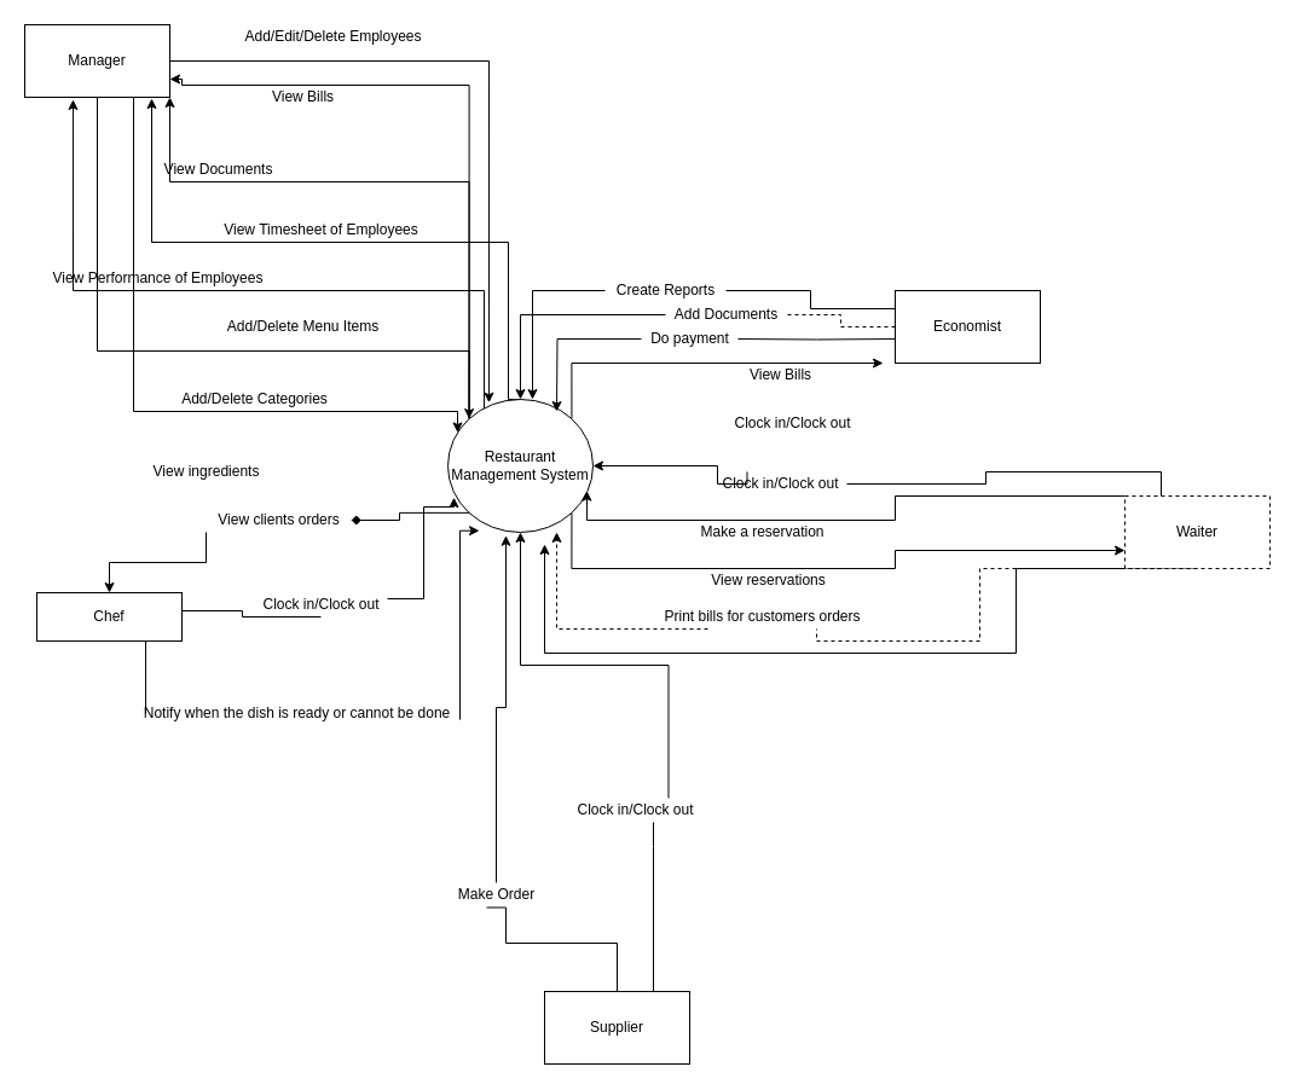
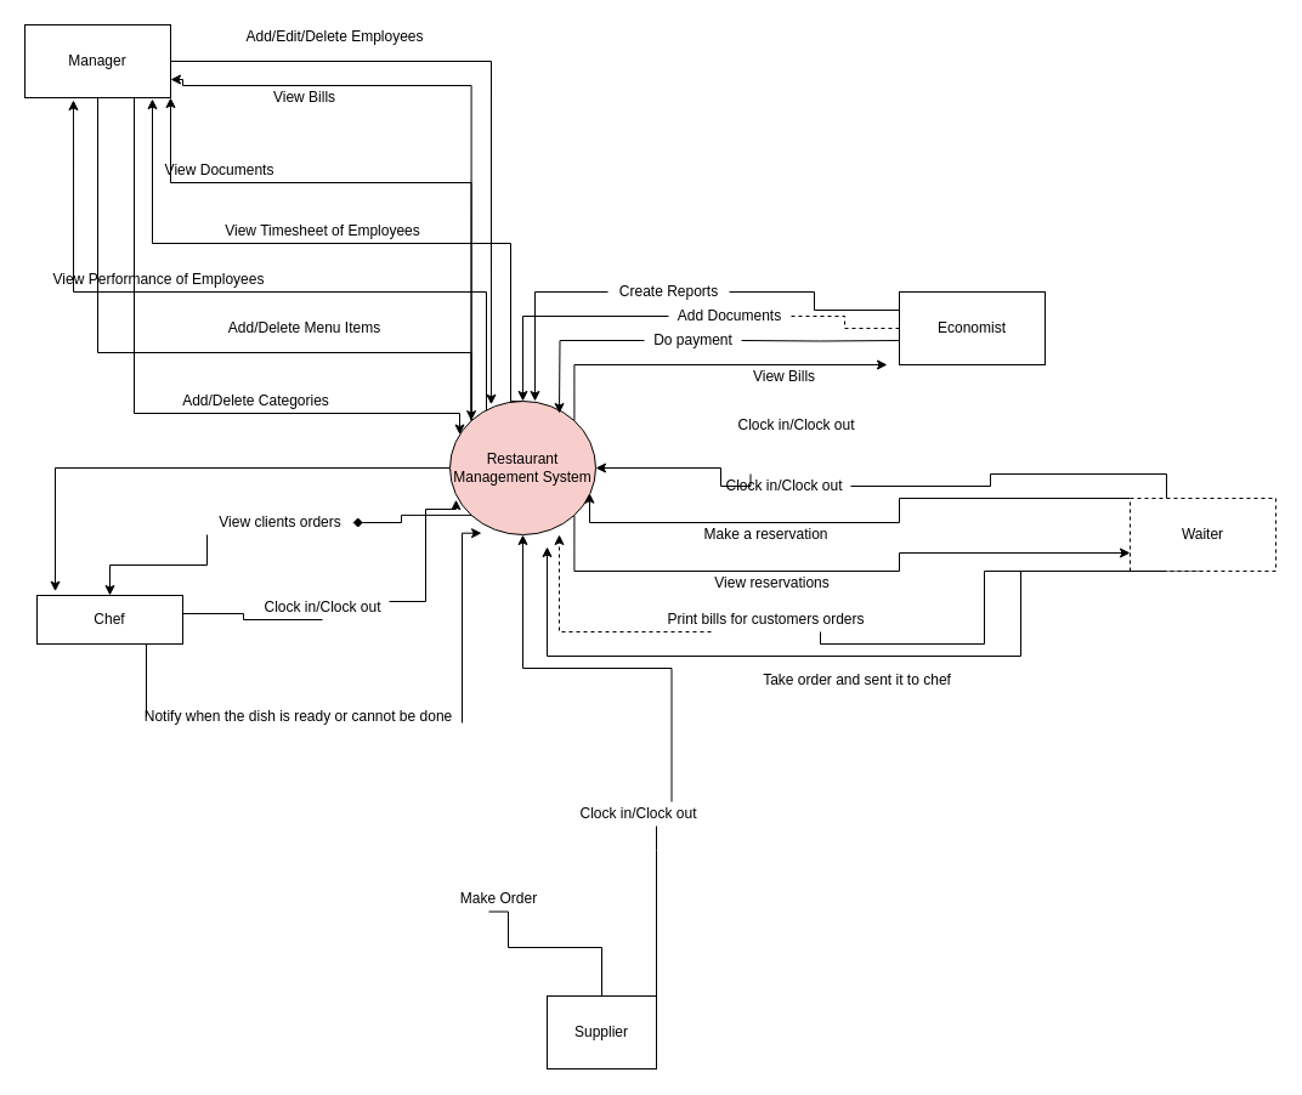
  <mxCell id="0" />
  <mxCell id="1" parent="0" />
  <mxCell id="2" style="edgeStyle=orthogonalEdgeStyle;rounded=0;orthogonalLoop=1;jettySize=auto;html=1;exitX=1;exitY=0;exitDx=0;exitDy=0;" edge="1" parent="1" source="10"><mxGeometry relative="1" as="geometry"><mxPoint x="730" y="300" as="targetPoint" /><Array as="points"><mxPoint x="472" y="300" /></Array></mxGeometry></mxCell>
  <mxCell id="3" style="edgeStyle=orthogonalEdgeStyle;rounded=0;orthogonalLoop=1;jettySize=auto;html=1;exitX=0;exitY=1;exitDx=0;exitDy=0;startArrow=none;" edge="1" parent="1" source="40" target="27"><mxGeometry relative="1" as="geometry" /></mxCell>
+ <mxCell id="4" style="edgeStyle=orthogonalEdgeStyle;rounded=0;orthogonalLoop=1;jettySize=auto;html=1;exitX=0;exitY=0.5;exitDx=0;exitDy=0;entryX=0.125;entryY=-0.083;entryDx=0;entryDy=0;entryPerimeter=0;" edge="1" parent="1" source="10" target="27"><mxGeometry relative="1" as="geometry" /></mxCell>
  <mxCell id="5" style="edgeStyle=orthogonalEdgeStyle;rounded=0;orthogonalLoop=1;jettySize=auto;html=1;exitX=1;exitY=1;exitDx=0;exitDy=0;entryX=0;entryY=0.75;entryDx=0;entryDy=0;" edge="1" parent="1" source="10" target="21"><mxGeometry relative="1" as="geometry"><Array as="points"><mxPoint x="472" y="470" /><mxPoint x="740" y="470" /></Array></mxGeometry></mxCell>
  <mxCell id="6" style="edgeStyle=orthogonalEdgeStyle;rounded=0;orthogonalLoop=1;jettySize=auto;html=1;exitX=0;exitY=0;exitDx=0;exitDy=0;entryX=0.333;entryY=1.033;entryDx=0;entryDy=0;entryPerimeter=0;" edge="1" parent="1" source="10" target="14"><mxGeometry relative="1" as="geometry"><mxPoint x="60" as="targetPoint" y="160" /><Array as="points"><mxPoint x="388" y="372" /><mxPoint x="400" y="372" /><mxPoint x="400" y="240" /><mxPoint x="60" y="240" /></Array></mxGeometry></mxCell>
  <mxCell id="7" style="edgeStyle=orthogonalEdgeStyle;rounded=0;orthogonalLoop=1;jettySize=auto;html=1;exitX=0.5;exitY=0;exitDx=0;exitDy=0;entryX=0.875;entryY=1.017;entryDx=0;entryDy=0;entryPerimeter=0;" edge="1" parent="1" source="10" target="14"><mxGeometry relative="1" as="geometry"><Array as="points"><mxPoint x="420" y="330" /><mxPoint x="420" y="200" /><mxPoint x="125" y="200" /></Array></mxGeometry></mxCell>
  <mxCell id="8" style="edgeStyle=orthogonalEdgeStyle;rounded=0;orthogonalLoop=1;jettySize=auto;html=1;exitX=0;exitY=0;exitDx=0;exitDy=0;entryX=1;entryY=1;entryDx=0;entryDy=0;" edge="1" parent="1" source="10" target="14"><mxGeometry relative="1" as="geometry"><Array as="points"><mxPoint x="388" y="150" /><mxPoint x="140" y="150" /></Array></mxGeometry></mxCell>
  <mxCell id="9" style="edgeStyle=orthogonalEdgeStyle;rounded=0;orthogonalLoop=1;jettySize=auto;html=1;exitX=0;exitY=0;exitDx=0;exitDy=0;entryX=1;entryY=0.75;entryDx=0;entryDy=0;" edge="1" parent="1" source="10" target="14"><mxGeometry relative="1" as="geometry"><Array as="points"><mxPoint x="388" y="70" /><mxPoint x="150" y="70" /><mxPoint x="150" y="65" /></Array></mxGeometry></mxCell>
- <mxCell id="10" value="Restaurant Management System" style="ellipse;whiteSpace=wrap;html=1;" vertex="1" parent="1"><mxGeometry x="370" y="330" width="120" height="110" as="geometry" /></mxCell>
+ <mxCell id="10" value="Restaurant Management System" style="ellipse;whiteSpace=wrap;html=1;fillColor=#f8cecc;" vertex="1" parent="1"><mxGeometry x="370" y="330" width="120" height="110" as="geometry" /></mxCell>
  <mxCell id="11" style="edgeStyle=orthogonalEdgeStyle;rounded=0;orthogonalLoop=1;jettySize=auto;html=1;exitX=1;exitY=0.5;exitDx=0;exitDy=0;entryX=0.283;entryY=0.025;entryDx=0;entryDy=0;entryPerimeter=0;" edge="1" parent="1" source="14" target="10"><mxGeometry relative="1" as="geometry" /></mxCell>
  <mxCell id="12" style="edgeStyle=orthogonalEdgeStyle;rounded=0;orthogonalLoop=1;jettySize=auto;html=1;exitX=0.75;exitY=1;exitDx=0;exitDy=0;entryX=0.067;entryY=0.25;entryDx=0;entryDy=0;entryPerimeter=0;" edge="1" parent="1" source="14" target="10"><mxGeometry relative="1" as="geometry"><Array as="points"><mxPoint x="110" y="340" /><mxPoint x="378" y="340" /></Array></mxGeometry></mxCell>
  <mxCell id="13" style="edgeStyle=orthogonalEdgeStyle;rounded=0;orthogonalLoop=1;jettySize=auto;html=1;exitX=0.5;exitY=1;exitDx=0;exitDy=0;entryX=0;entryY=0;entryDx=0;entryDy=0;" edge="1" parent="1" source="14" target="10"><mxGeometry relative="1" as="geometry"><Array as="points"><mxPoint x="80" y="290" /><mxPoint x="388" y="290" /></Array></mxGeometry></mxCell>
  <mxCell id="14" value="Manager" style="rounded=0;whiteSpace=wrap;html=1;" vertex="1" parent="1"><mxGeometry x="20" y="20" width="120" height="60" as="geometry" /></mxCell>
  <mxCell id="15" style="edgeStyle=orthogonalEdgeStyle;rounded=0;orthogonalLoop=1;jettySize=auto;html=1;exitX=0;exitY=0.5;exitDx=0;exitDy=0;startArrow=none;" edge="1" parent="1" source="31" target="10"><mxGeometry relative="1" as="geometry" /></mxCell>
  <mxCell id="16" value="Economist" style="rounded=0;whiteSpace=wrap;html=1;" vertex="1" parent="1"><mxGeometry x="740" y="240" width="120" height="60" as="geometry" /></mxCell>
  <mxCell id="17" style="edgeStyle=orthogonalEdgeStyle;rounded=0;orthogonalLoop=1;jettySize=auto;html=1;exitX=0.25;exitY=0;exitDx=0;exitDy=0;entryX=1;entryY=0.5;entryDx=0;entryDy=0;startArrow=none;" edge="1" parent="1" source="47" target="10"><mxGeometry relative="1" as="geometry"><Array as="points"><mxPoint x="593" y="400" /></Array></mxGeometry></mxCell>
  <mxCell id="18" style="edgeStyle=orthogonalEdgeStyle;rounded=0;orthogonalLoop=1;jettySize=auto;html=1;exitX=0;exitY=0;exitDx=0;exitDy=0;entryX=0.958;entryY=0.688;entryDx=0;entryDy=0;entryPerimeter=0;" edge="1" parent="1" source="21" target="10"><mxGeometry relative="1" as="geometry"><Array as="points"><mxPoint x="740" y="430" /><mxPoint x="485" y="430" /></Array></mxGeometry></mxCell>
  <mxCell id="19" style="edgeStyle=orthogonalEdgeStyle;rounded=0;orthogonalLoop=1;jettySize=auto;html=1;exitX=0.25;exitY=1;exitDx=0;exitDy=0;entryX=0.75;entryY=1;entryDx=0;entryDy=0;entryPerimeter=0;startArrow=none;dashed=1;" edge="1" parent="1" source="50" target="10"><mxGeometry relative="1" as="geometry"><Array as="points"><mxPoint x="460" y="520" /></Array></mxGeometry></mxCell>
  <mxCell id="20" style="edgeStyle=orthogonalEdgeStyle;rounded=0;orthogonalLoop=1;jettySize=auto;html=1;exitX=0.5;exitY=1;exitDx=0;exitDy=0;" edge="1" parent="1" source="21"><mxGeometry relative="1" as="geometry"><mxPoint x="450" y="450" as="targetPoint" /><Array as="points"><mxPoint x="840" y="470" /><mxPoint x="840" y="540" /><mxPoint x="450" y="540" /></Array></mxGeometry></mxCell>
  <mxCell id="21" value="Waiter" style="rounded=0;whiteSpace=wrap;html=1;dashed=1;" vertex="1" parent="1"><mxGeometry x="930" y="410" width="120" height="60" as="geometry" /></mxCell>
  <mxCell id="22" style="edgeStyle=orthogonalEdgeStyle;rounded=0;orthogonalLoop=1;jettySize=auto;html=1;exitX=0.75;exitY=0;exitDx=0;exitDy=0;startArrow=none;" edge="1" parent="1" source="53" target="10"><mxGeometry relative="1" as="geometry" /></mxCell>
- <mxCell id="23" style="edgeStyle=orthogonalEdgeStyle;rounded=0;orthogonalLoop=1;jettySize=auto;html=1;exitX=0.5;exitY=0;exitDx=0;exitDy=0;entryX=0.4;entryY=1.025;entryDx=0;entryDy=0;entryPerimeter=0;startArrow=none;" edge="1" parent="1" source="55" target="10"><mxGeometry relative="1" as="geometry"><Array as="points" /></mxGeometry></mxCell>
- <mxCell id="24" value="Supplier" style="rounded=0;whiteSpace=wrap;html=1;" vertex="1" parent="1"><mxGeometry x="450" y="820" width="120" height="60" as="geometry" /></mxCell>
+ <mxCell id="24" value="Supplier" style="rounded=0;whiteSpace=wrap;html=1;" vertex="1" parent="1"><mxGeometry x="450" y="820" width="90" height="60" as="geometry" /></mxCell>
  <mxCell id="25" style="edgeStyle=orthogonalEdgeStyle;rounded=0;orthogonalLoop=1;jettySize=auto;html=1;exitX=1;exitY=0.25;exitDx=0;exitDy=0;startArrow=none;entryX=0.042;entryY=0.738;entryDx=0;entryDy=0;entryPerimeter=0;" edge="1" parent="1" source="42" target="10"><mxGeometry relative="1" as="geometry"><mxPoint x="380" y="440" as="targetPoint" /><Array as="points"><mxPoint x="350" y="495" /><mxPoint x="350" y="419" /></Array></mxGeometry></mxCell>
  <mxCell id="26" style="edgeStyle=orthogonalEdgeStyle;rounded=0;orthogonalLoop=1;jettySize=auto;html=1;exitX=1;exitY=0.75;exitDx=0;exitDy=0;startArrow=none;entryX=0.217;entryY=0.988;entryDx=0;entryDy=0;entryPerimeter=0;" edge="1" parent="1" source="44" target="10"><mxGeometry relative="1" as="geometry"><mxPoint x="390" y="460" as="targetPoint" /><Array as="points"><mxPoint x="380" y="439" /></Array></mxGeometry></mxCell>
  <mxCell id="27" value="Chef" style="rounded=0;whiteSpace=wrap;html=1;" vertex="1" parent="1"><mxGeometry x="30" y="490" width="120" height="40" as="geometry" /></mxCell>
  <mxCell id="28" value="Add/Edit/Delete Employees" style="text;html=1;align=center;verticalAlign=middle;resizable=0;points=[];autosize=1;strokeColor=none;" vertex="1" parent="1"><mxGeometry x="195" y="20" width="160" height="20" as="geometry" /></mxCell>
  <mxCell id="29" style="edgeStyle=orthogonalEdgeStyle;rounded=0;orthogonalLoop=1;jettySize=auto;html=1;exitX=0;exitY=0.5;exitDx=0;exitDy=0;startArrow=none;" edge="1" parent="1" source="36"><mxGeometry relative="1" as="geometry"><mxPoint x="720" y="260" as="sourcePoint" /><mxPoint x="440" y="330" as="targetPoint" /><Array as="points"><mxPoint x="440" y="240" /></Array></mxGeometry></mxCell>
  <mxCell id="30" style="edgeStyle=orthogonalEdgeStyle;rounded=0;orthogonalLoop=1;jettySize=auto;html=1;exitX=0;exitY=0.5;exitDx=0;exitDy=0;startArrow=none;" edge="1" parent="1" source="34"><mxGeometry relative="1" as="geometry"><mxPoint x="740" y="280" as="sourcePoint" /><mxPoint x="460" y="340" as="targetPoint" /></mxGeometry></mxCell>
  <mxCell id="31" value="Add Documents" style="text;html=1;align=center;verticalAlign=middle;resizable=0;points=[];autosize=1;strokeColor=none;" vertex="1" parent="1"><mxGeometry x="550" y="250" width="100" height="20" as="geometry" /></mxCell>
  <mxCell id="32" value="" style="edgeStyle=orthogonalEdgeStyle;rounded=0;orthogonalLoop=1;jettySize=auto;html=1;exitX=0;exitY=0.5;exitDx=0;exitDy=0;endArrow=none;dashed=1;" edge="1" parent="1" source="16" target="31"><mxGeometry relative="1" as="geometry"><mxPoint x="750" y="270" as="sourcePoint" /><mxPoint x="440" y="330" as="targetPoint" /></mxGeometry></mxCell>
  <mxCell id="33" value="View Bills" style="text;html=1;align=center;verticalAlign=middle;resizable=0;points=[];autosize=1;strokeColor=none;" vertex="1" parent="1"><mxGeometry x="610" y="300" width="70" height="20" as="geometry" /></mxCell>
  <mxCell id="34" value="Do payment" style="text;html=1;align=center;verticalAlign=middle;resizable=0;points=[];autosize=1;strokeColor=none;" vertex="1" parent="1"><mxGeometry x="530" y="270" width="80" height="20" as="geometry" /></mxCell>
  <mxCell id="35" value="" style="edgeStyle=orthogonalEdgeStyle;rounded=0;orthogonalLoop=1;jettySize=auto;html=1;exitX=0;exitY=0.5;exitDx=0;exitDy=0;endArrow=none;" edge="1" parent="1" target="34"><mxGeometry relative="1" as="geometry"><mxPoint x="740" y="280" as="sourcePoint" /><mxPoint x="460" y="350" as="targetPoint" /></mxGeometry></mxCell>
  <mxCell id="36" value="Create Reports" style="text;html=1;align=center;verticalAlign=middle;resizable=0;points=[];autosize=1;strokeColor=none;" vertex="1" parent="1"><mxGeometry x="500" y="230" width="100" height="20" as="geometry" /></mxCell>
  <mxCell id="37" value="" style="edgeStyle=orthogonalEdgeStyle;rounded=0;orthogonalLoop=1;jettySize=auto;html=1;exitX=0;exitY=0.25;exitDx=0;exitDy=0;endArrow=none;" edge="1" parent="1" source="16" target="36"><mxGeometry relative="1" as="geometry"><mxPoint x="720" y="260" as="sourcePoint" /><mxPoint x="440" y="330" as="targetPoint" /></mxGeometry></mxCell>
  <mxCell id="38" value="Clock in/Clock out" style="text;html=1;align=center;verticalAlign=middle;resizable=0;points=[];autosize=1;strokeColor=none;" vertex="1" parent="1"><mxGeometry x="600" y="340" width="110" height="20" as="geometry" /></mxCell>
- <mxCell id="39" value="View ingredients" style="text;html=1;align=center;verticalAlign=middle;resizable=0;points=[];autosize=1;strokeColor=none;" vertex="1" parent="1"><mxGeometry x="120" y="380" width="100" height="20" as="geometry" /></mxCell>
  <mxCell id="40" value="View clients orders" style="text;html=1;align=center;verticalAlign=middle;resizable=0;points=[];autosize=1;strokeColor=none;" vertex="1" parent="1"><mxGeometry x="170" y="420" width="120" height="20" as="geometry" /></mxCell>
  <mxCell id="41" value="" style="edgeStyle=orthogonalEdgeStyle;rounded=0;orthogonalLoop=1;jettySize=auto;html=1;exitX=0;exitY=1;exitDx=0;exitDy=0;endArrow=diamond;" edge="1" parent="1" source="10" target="40"><mxGeometry relative="1" as="geometry"><mxPoint x="387.574" y="428.284" as="sourcePoint" /><mxPoint x="90" y="490" as="targetPoint" /></mxGeometry></mxCell>
  <mxCell id="42" value="Clock in/Clock out" style="text;html=1;align=center;verticalAlign=middle;resizable=0;points=[];autosize=1;strokeColor=none;" vertex="1" parent="1"><mxGeometry x="210" y="490" width="110" height="20" as="geometry" /></mxCell>
  <mxCell id="43" value="" style="edgeStyle=orthogonalEdgeStyle;rounded=0;orthogonalLoop=1;jettySize=auto;html=1;exitX=1;exitY=0.25;exitDx=0;exitDy=0;entryX=0.5;entryY=1;entryDx=0;entryDy=0;endArrow=none;" edge="1" parent="1" source="27" target="42"><mxGeometry relative="1" as="geometry"><mxPoint x="150" y="505" as="sourcePoint" /><mxPoint x="430" y="440" as="targetPoint" /><Array as="points"><mxPoint x="200" y="505" /><mxPoint x="200" y="510" /></Array></mxGeometry></mxCell>
  <mxCell id="44" value="Notify when the dish is ready or cannot be done" style="text;html=1;align=center;verticalAlign=middle;resizable=0;points=[];autosize=1;strokeColor=none;" vertex="1" parent="1"><mxGeometry x="110" y="580" width="270" height="20" as="geometry" /></mxCell>
  <mxCell id="45" value="Make a reservation" style="text;html=1;align=center;verticalAlign=middle;resizable=0;points=[];autosize=1;strokeColor=none;" vertex="1" parent="1"><mxGeometry x="570" y="430" width="120" height="20" as="geometry" /></mxCell>
+ <mxCell id="46" value="Take order and sent it to chef" style="text;html=1;align=center;verticalAlign=middle;resizable=0;points=[];autosize=1;strokeColor=none;" vertex="1" parent="1"><mxGeometry x="620" y="550" width="170" height="20" as="geometry" /></mxCell>
  <mxCell id="47" value="Clock in/Clock out" style="text;html=1;align=center;verticalAlign=middle;resizable=0;points=[];autosize=1;strokeColor=none;" vertex="1" parent="1"><mxGeometry x="590" y="390" width="110" height="20" as="geometry" /></mxCell>
  <mxCell id="48" value="" style="edgeStyle=orthogonalEdgeStyle;rounded=0;orthogonalLoop=1;jettySize=auto;html=1;exitX=0.25;exitY=0;exitDx=0;exitDy=0;entryX=1;entryY=0.5;entryDx=0;entryDy=0;endArrow=none;" edge="1" parent="1" source="21" target="47"><mxGeometry relative="1" as="geometry"><mxPoint x="770" y="460" as="sourcePoint" /><mxPoint x="490" y="400" as="targetPoint" /></mxGeometry></mxCell>
  <mxCell id="49" value="View reservations" style="text;html=1;align=center;verticalAlign=middle;resizable=0;points=[];autosize=1;strokeColor=none;" vertex="1" parent="1"><mxGeometry x="580" y="470" width="110" height="20" as="geometry" /></mxCell>
  <mxCell id="50" value="Print bills for customers orders" style="text;html=1;align=center;verticalAlign=middle;resizable=0;points=[];autosize=1;strokeColor=none;" vertex="1" parent="1"><mxGeometry x="540" y="500" width="180" height="20" as="geometry" /></mxCell>
- <mxCell id="51" value="" style="edgeStyle=orthogonalEdgeStyle;rounded=0;orthogonalLoop=1;jettySize=auto;html=1;exitX=0.25;exitY=1;exitDx=0;exitDy=0;entryX=0.75;entryY=1;entryDx=0;entryDy=0;entryPerimeter=0;endArrow=none;dashed=1;" edge="1" parent="1" source="21" target="50"><mxGeometry relative="1" as="geometry"><mxPoint x="810" y="520" as="sourcePoint" /><mxPoint x="460" y="440" as="targetPoint" /><Array as="points"><mxPoint x="810" y="530" /><mxPoint x="675" y="530" /></Array></mxGeometry></mxCell>
+ <mxCell id="51" value="" style="edgeStyle=orthogonalEdgeStyle;rounded=0;orthogonalLoop=1;jettySize=auto;html=1;exitX=0.25;exitY=1;exitDx=0;exitDy=0;entryX=0.75;entryY=1;entryDx=0;entryDy=0;entryPerimeter=0;endArrow=none;" edge="1" parent="1" source="21" target="50"><mxGeometry relative="1" as="geometry"><mxPoint x="810" y="520" as="sourcePoint" /><mxPoint x="460" y="440" as="targetPoint" /><Array as="points"><mxPoint x="810" y="530" /><mxPoint x="675" y="530" /></Array></mxGeometry></mxCell>
  <mxCell id="52" value="" style="endArrow=none;html=1;entryX=0.75;entryY=1;entryDx=0;entryDy=0;" edge="1" parent="1" target="27"><mxGeometry width="50" height="50" relative="1" as="geometry"><mxPoint x="120" y="590" as="sourcePoint" /><mxPoint x="500" y="460" as="targetPoint" /></mxGeometry></mxCell>
  <mxCell id="53" value="Clock in/Clock out" style="text;html=1;align=center;verticalAlign=middle;resizable=0;points=[];autosize=1;strokeColor=none;" vertex="1" parent="1"><mxGeometry x="470" y="660" width="110" height="20" as="geometry" /></mxCell>
  <mxCell id="54" value="" style="edgeStyle=orthogonalEdgeStyle;rounded=0;orthogonalLoop=1;jettySize=auto;html=1;exitX=0.75;exitY=0;exitDx=0;exitDy=0;endArrow=none;" edge="1" parent="1" source="24" target="53"><mxGeometry relative="1" as="geometry"><mxPoint x="450" y="760" as="sourcePoint" /><mxPoint x="430" y="440" as="targetPoint" /><Array as="points"><mxPoint x="540" y="700" /><mxPoint x="540" y="700" /></Array></mxGeometry></mxCell>
  <mxCell id="55" value="Make Order" style="text;html=1;align=center;verticalAlign=middle;resizable=0;points=[];autosize=1;strokeColor=none;" vertex="1" parent="1"><mxGeometry x="370" y="730" width="80" height="20" as="geometry" /></mxCell>
  <mxCell id="56" value="" style="edgeStyle=orthogonalEdgeStyle;rounded=0;orthogonalLoop=1;jettySize=auto;html=1;exitX=0.5;exitY=0;exitDx=0;exitDy=0;entryX=0.4;entryY=1.025;entryDx=0;entryDy=0;entryPerimeter=0;endArrow=none;" edge="1" parent="1" source="24" target="55"><mxGeometry relative="1" as="geometry"><mxPoint x="510" y="820" as="sourcePoint" /><mxPoint x="418" y="442" as="targetPoint" /><Array as="points"><mxPoint x="418" y="780" /></Array></mxGeometry></mxCell>
  <mxCell id="57" value="View Performance of Employees" style="text;html=1;align=center;verticalAlign=middle;resizable=0;points=[];autosize=1;strokeColor=none;" vertex="1" parent="1"><mxGeometry x="35" y="220" width="190" height="20" as="geometry" /></mxCell>
  <mxCell id="58" value="Add/Delete Menu Items" style="text;html=1;align=center;verticalAlign=middle;resizable=0;points=[];autosize=1;strokeColor=none;" vertex="1" parent="1"><mxGeometry x="180" y="260" width="140" height="20" as="geometry" /></mxCell>
  <mxCell id="59" value="Add/Delete Categories" style="text;html=1;align=center;verticalAlign=middle;resizable=0;points=[];autosize=1;strokeColor=none;" vertex="1" parent="1"><mxGeometry x="140" y="320" width="140" height="20" as="geometry" /></mxCell>
  <mxCell id="60" value="View Timesheet of Employees" style="text;html=1;align=center;verticalAlign=middle;resizable=0;points=[];autosize=1;strokeColor=none;" vertex="1" parent="1"><mxGeometry x="175" y="180" width="180" height="20" as="geometry" /></mxCell>
  <mxCell id="61" value="View Documents" style="text;html=1;align=center;verticalAlign=middle;resizable=0;points=[];autosize=1;strokeColor=none;" vertex="1" parent="1"><mxGeometry x="125" y="130" width="110" height="20" as="geometry" /></mxCell>
  <mxCell id="62" value="View Bills" style="text;html=1;align=center;verticalAlign=middle;resizable=0;points=[];autosize=1;strokeColor=none;" vertex="1" parent="1"><mxGeometry x="215" y="70" width="70" height="20" as="geometry" /></mxCell>
